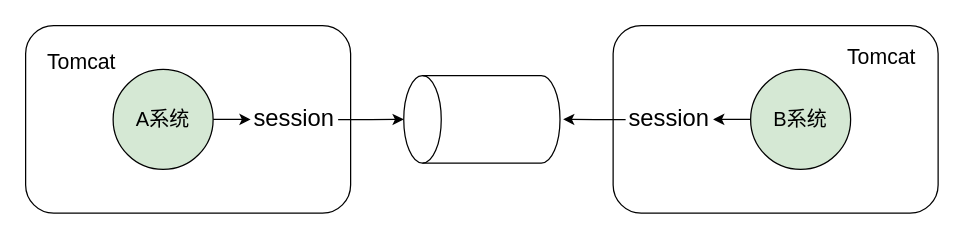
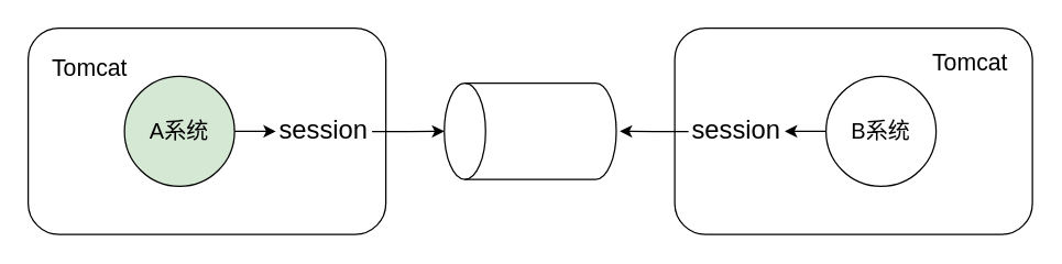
  <mxCell id="0" />
  <mxCell id="1" parent="0" />
  <mxCell id="2" value="" style="rounded=1;whiteSpace=wrap;html=1;" vertex="1" parent="1"><mxGeometry x="20" y="20" width="260" height="150" as="geometry" /></mxCell>
  <mxCell id="3" value="&lt;font style=&quot;font-size: 17px&quot;&gt;Tomcat&lt;/font&gt;" style="text;html=1;strokeColor=none;fillColor=none;align=center;verticalAlign=middle;whiteSpace=wrap;rounded=0;" vertex="1" parent="1"><mxGeometry x="30" y="30" width="70" height="40" as="geometry" /></mxCell>
  <mxCell id="4" style="edgeStyle=orthogonalEdgeStyle;rounded=0;orthogonalLoop=1;jettySize=auto;html=1;entryX=0;entryY=0.5;entryDx=0;entryDy=0;" edge="1" parent="1" source="5" target="7"><mxGeometry relative="1" as="geometry" /></mxCell>
  <mxCell id="5" value="&lt;font style=&quot;font-size: 16px&quot;&gt;A系统&lt;/font&gt;" style="ellipse;whiteSpace=wrap;html=1;aspect=fixed;fillColor=#d5e8d4;" vertex="1" parent="1"><mxGeometry x="90" y="55" width="80" height="80" as="geometry" /></mxCell>
  <mxCell id="6" style="edgeStyle=orthogonalEdgeStyle;rounded=0;orthogonalLoop=1;jettySize=auto;html=1;entryX=0.5;entryY=0;entryDx=0;entryDy=0;entryPerimeter=0;" edge="1" parent="1" source="7" target="14"><mxGeometry relative="1" as="geometry" /></mxCell>
  <mxCell id="7" value="&lt;font style=&quot;font-size: 19px&quot;&gt;session&lt;/font&gt;" style="text;html=1;strokeColor=none;fillColor=none;align=center;verticalAlign=middle;whiteSpace=wrap;rounded=0;" vertex="1" parent="1"><mxGeometry x="200" y="66.25" width="70" height="57.5" as="geometry" /></mxCell>
  <mxCell id="8" value="" style="rounded=1;whiteSpace=wrap;html=1;" vertex="1" parent="1"><mxGeometry x="490" y="20" width="260" height="150" as="geometry" /></mxCell>
  <mxCell id="9" value="&lt;font style=&quot;font-size: 17px&quot;&gt;Tomcat&lt;/font&gt;" style="text;html=1;strokeColor=none;fillColor=none;align=center;verticalAlign=middle;whiteSpace=wrap;rounded=0;" vertex="1" parent="1"><mxGeometry x="670" y="26.25" width="70" height="40" as="geometry" /></mxCell>
  <mxCell id="10" style="edgeStyle=orthogonalEdgeStyle;rounded=0;orthogonalLoop=1;jettySize=auto;html=1;entryX=1;entryY=0.5;entryDx=0;entryDy=0;" edge="1" parent="1" source="11" target="13"><mxGeometry relative="1" as="geometry" /></mxCell>
- <mxCell id="11" value="&lt;font style=&quot;font-size: 16px&quot;&gt;B系统&lt;/font&gt;" style="ellipse;whiteSpace=wrap;html=1;aspect=fixed;fillColor=#d5e8d4;" vertex="1" parent="1"><mxGeometry x="600" y="55" width="80" height="80" as="geometry" /></mxCell>
+ <mxCell id="11" value="&lt;font style=&quot;font-size: 16px&quot;&gt;B系统&lt;/font&gt;" style="ellipse;whiteSpace=wrap;html=1;aspect=fixed;" vertex="1" parent="1"><mxGeometry x="600" y="55" width="80" height="80" as="geometry" /></mxCell>
  <mxCell id="12" style="edgeStyle=orthogonalEdgeStyle;rounded=0;orthogonalLoop=1;jettySize=auto;html=1;" edge="1" parent="1" source="13"><mxGeometry relative="1" as="geometry"><mxPoint x="450" y="95" as="targetPoint" /></mxGeometry></mxCell>
  <mxCell id="13" value="&lt;font style=&quot;font-size: 19px&quot;&gt;session&lt;/font&gt;" style="text;html=1;strokeColor=none;fillColor=none;align=center;verticalAlign=middle;whiteSpace=wrap;rounded=0;" vertex="1" parent="1"><mxGeometry x="500" y="66.25" width="70" height="57.5" as="geometry" /></mxCell>
  <mxCell id="14" value="" style="shape=cylinder3;whiteSpace=wrap;html=1;boundedLbl=1;backgroundOutline=1;size=15;rotation=-90;" vertex="1" parent="1"><mxGeometry x="350" y="32.5" width="70" height="125" as="geometry" /></mxCell>
